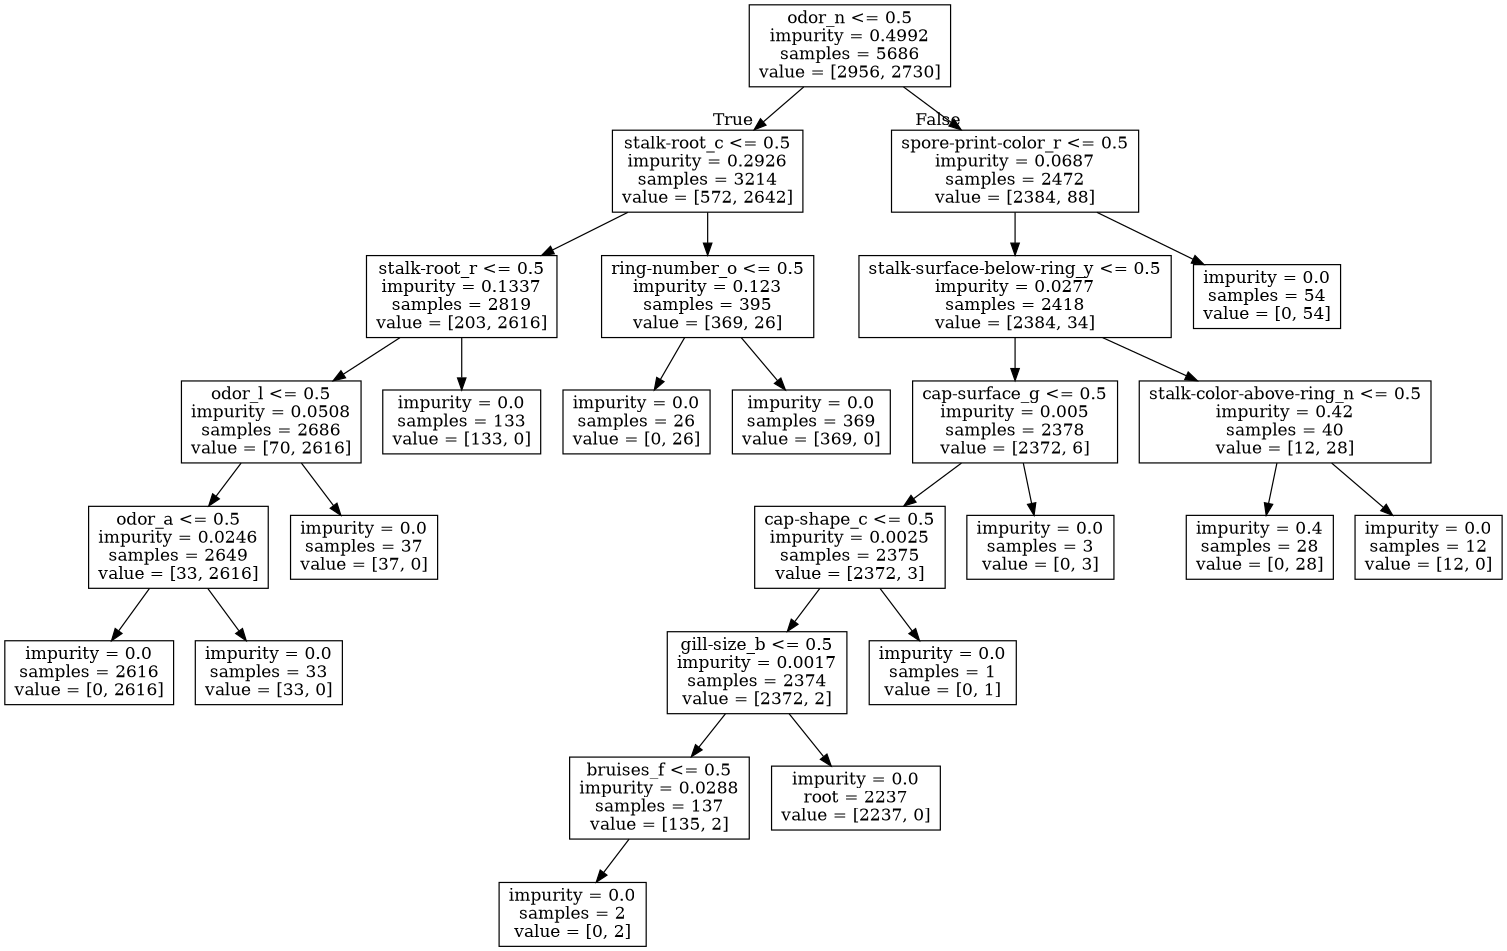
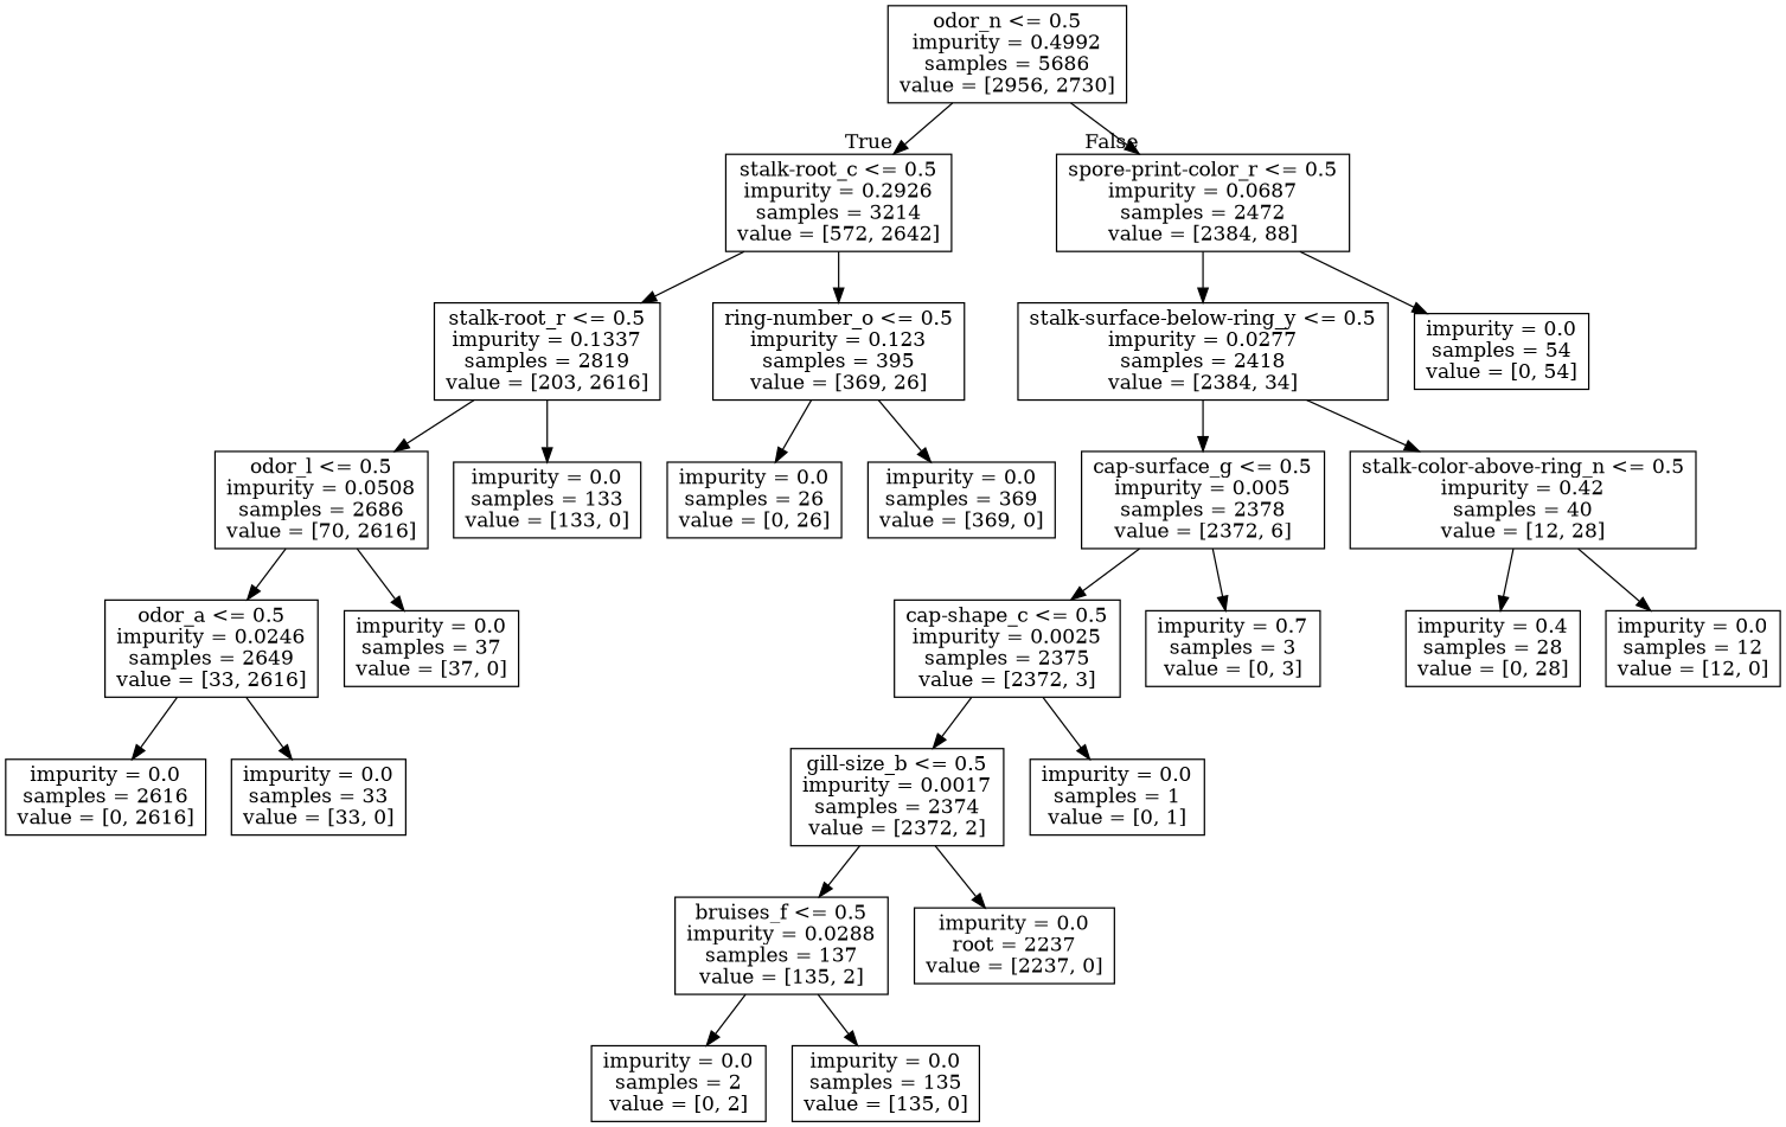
  digraph {
    node [shape=box]
    n1 [label="odor_n <= 0.5\nimpurity = 0.4992\nsamples = 5686\nvalue = [2956, 2730]"]
    n2 [label="stalk-root_c <= 0.5\nimpurity = 0.2926\nsamples = 3214\nvalue = [572, 2642]"]
    n3 [label="spore-print-color_r <= 0.5\nimpurity = 0.0687\nsamples = 2472\nvalue = [2384, 88]"]
    n4 [label="stalk-root_r <= 0.5\nimpurity = 0.1337\nsamples = 2819\nvalue = [203, 2616]"]
    n5 [label="ring-number_o <= 0.5\nimpurity = 0.123\nsamples = 395\nvalue = [369, 26]"]
    n6 [label="stalk-surface-below-ring_y <= 0.5\nimpurity = 0.0277\nsamples = 2418\nvalue = [2384, 34]"]
    n7 [label="impurity = 0.0\nsamples = 54\nvalue = [0, 54]"]
    n8 [label="odor_l <= 0.5\nimpurity = 0.0508\nsamples = 2686\nvalue = [70, 2616]"]
    n9 [label="impurity = 0.0\nsamples = 133\nvalue = [133, 0]"]
    n10 [label="impurity = 0.0\nsamples = 26\nvalue = [0, 26]"]
    n11 [label="impurity = 0.0\nsamples = 369\nvalue = [369, 0]"]
    n12 [label="odor_a <= 0.5\nimpurity = 0.0246\nsamples = 2649\nvalue = [33, 2616]"]
    n13 [label="impurity = 0.0\nsamples = 37\nvalue = [37, 0]"]
    n14 [label="impurity = 0.0\nsamples = 2616\nvalue = [0, 2616]"]
    n15 [label="impurity = 0.0\nsamples = 33\nvalue = [33, 0]"]
    n16 [label="cap-surface_g <= 0.5\nimpurity = 0.005\nsamples = 2378\nvalue = [2372, 6]"]
    n17 [label="stalk-color-above-ring_n <= 0.5\nimpurity = 0.42\nsamples = 40\nvalue = [12, 28]"]
    n18 [label="cap-shape_c <= 0.5\nimpurity = 0.0025\nsamples = 2375\nvalue = [2372, 3]"]
-   n19 [label="impurity = 0.0\nsamples = 3\nvalue = [0, 3]"]
+   n19 [label="impurity = 0.7\nsamples = 3\nvalue = [0, 3]"]
    n20 [label="impurity = 0.4\nsamples = 28\nvalue = [0, 28]"]
    n21 [label="impurity = 0.0\nsamples = 12\nvalue = [12, 0]"]
    n22 [label="gill-size_b <= 0.5\nimpurity = 0.0017\nsamples = 2374\nvalue = [2372, 2]"]
    n23 [label="impurity = 0.0\nsamples = 1\nvalue = [0, 1]"]
    n24 [label="bruises_f <= 0.5\nimpurity = 0.0288\nsamples = 137\nvalue = [135, 2]"]
    n25 [label="impurity = 0.0\nroot = 2237\nvalue = [2237, 0]"]
    n26 [label="impurity = 0.0\nsamples = 2\nvalue = [0, 2]"]
+   n27 [label="impurity = 0.0\nsamples = 135\nvalue = [135, 0]"]
    n1 -> n2 [headlabel=True labelangle=45 labeldistance=2.5]
    n1 -> n3 [headlabel=False labelangle=-45 labeldistance=2.5]
    n2 -> n4
    n2 -> n5
    n3 -> n6
    n3 -> n7
    n4 -> n8
    n4 -> n9
    n5 -> n10
    n5 -> n11
    n6 -> n16
    n6 -> n17
    n8 -> n12
    n8 -> n13
    n12 -> n14
    n12 -> n15
    n16 -> n18
    n16 -> n19
    n17 -> n20
    n17 -> n21
    n18 -> n22
    n18 -> n23
    n22 -> n24
    n22 -> n25
    n24 -> n26
+   n24 -> n27
  }
